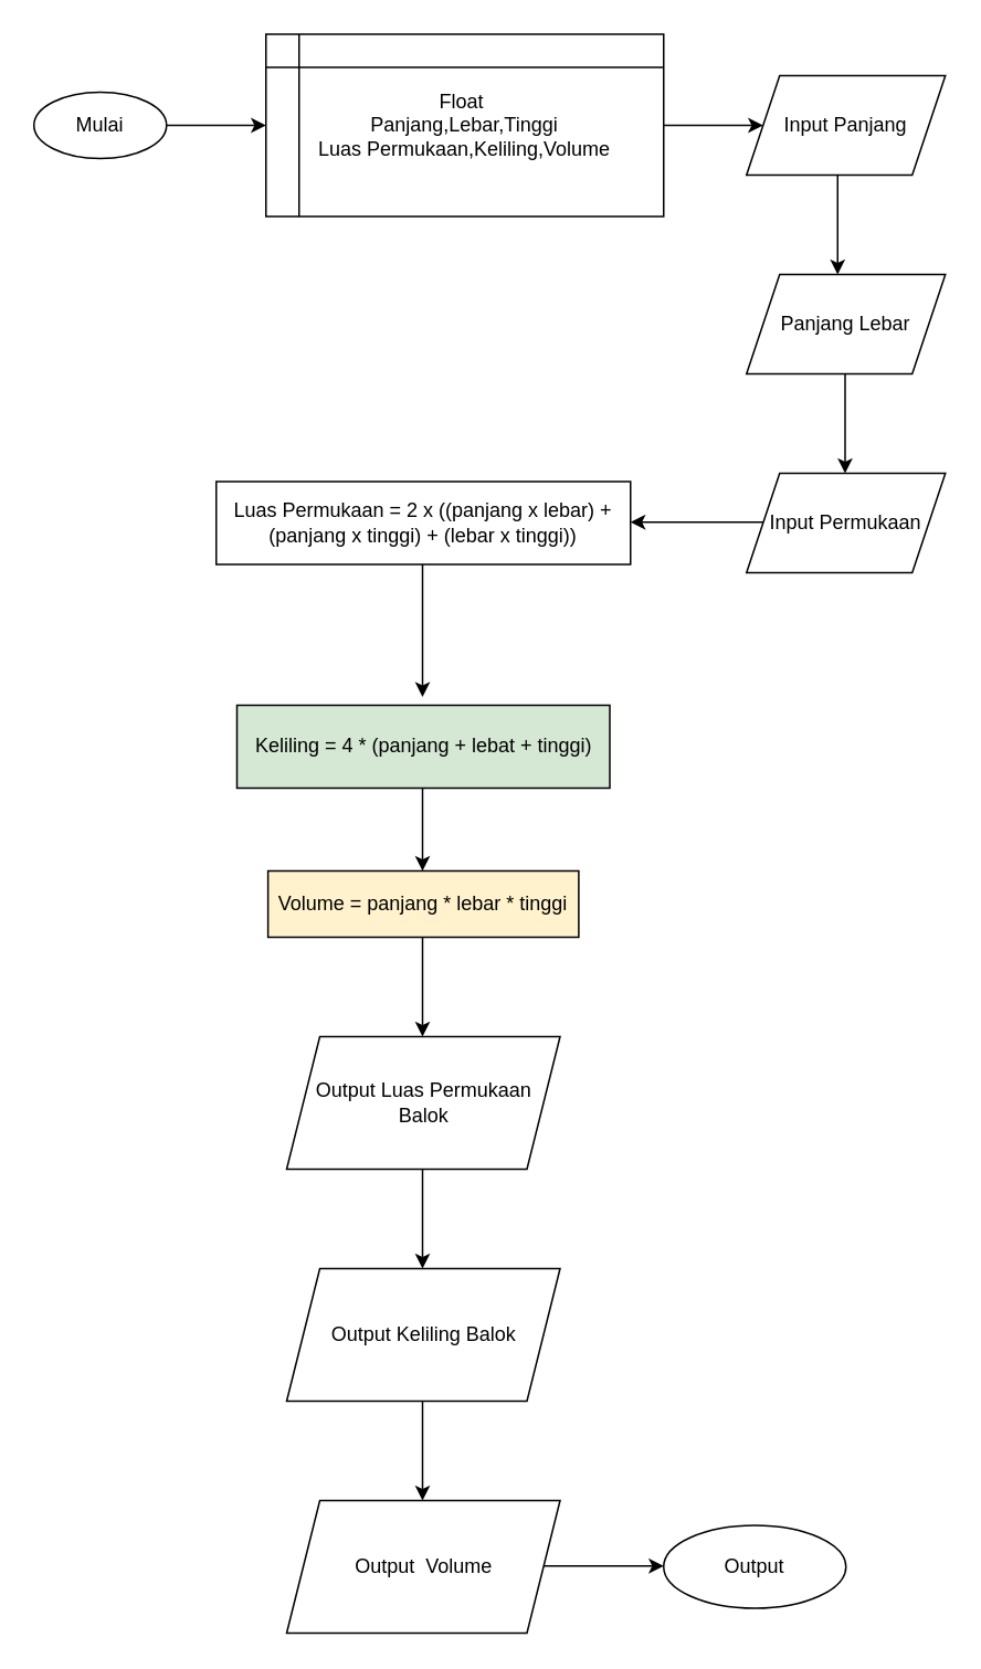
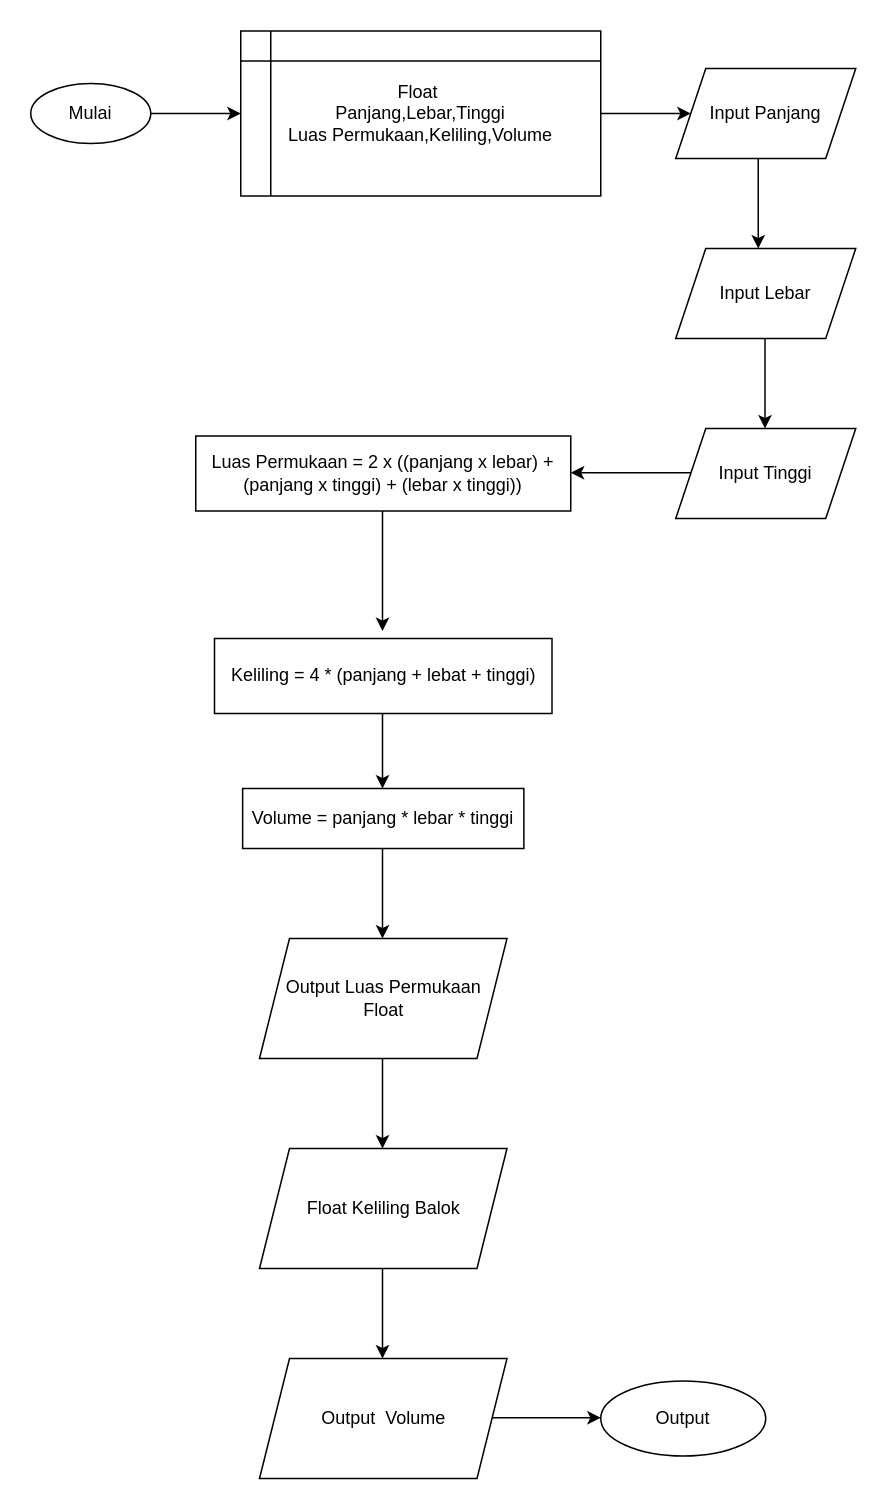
  <mxCell id="0" />
  <mxCell id="1" parent="0" />
  <mxCell id="2" value="Mulai" style="ellipse;whiteSpace=wrap;html=1;" vertex="1" parent="1"><mxGeometry x="20" y="55" width="80" height="40" as="geometry" /></mxCell>
  <mxCell id="3" value="" style="endArrow=classic;html=1;rounded=0;" edge="1" parent="1"><mxGeometry width="50" height="50" relative="1" as="geometry"><mxPoint x="100" y="75" as="sourcePoint" /><mxPoint x="160" y="75" as="targetPoint" /></mxGeometry></mxCell>
  <mxCell id="4" value="Float&amp;nbsp;&lt;br&gt;Panjang,Lebar,Tinggi&lt;br&gt;Luas Permukaan,Keliling,Volume" style="shape=internalStorage;whiteSpace=wrap;html=1;backgroundOutline=1;" vertex="1" parent="1"><mxGeometry x="160" y="20" width="240" height="110" as="geometry" /></mxCell>
  <mxCell id="5" value="Input Panjang" style="shape=parallelogram;perimeter=parallelogramPerimeter;whiteSpace=wrap;html=1;fixedSize=1;" vertex="1" parent="1"><mxGeometry x="450" y="45" width="120" height="60" as="geometry" /></mxCell>
  <mxCell id="6" value="" style="endArrow=classic;html=1;rounded=0;" edge="1" parent="1"><mxGeometry width="50" height="50" relative="1" as="geometry"><mxPoint x="400" y="75" as="sourcePoint" /><mxPoint x="460" y="75" as="targetPoint" /></mxGeometry></mxCell>
  <mxCell id="7" value="" style="endArrow=classic;html=1;rounded=0;" edge="1" parent="1"><mxGeometry width="50" height="50" relative="1" as="geometry"><mxPoint x="505" y="105" as="sourcePoint" /><mxPoint x="505" y="165" as="targetPoint" /></mxGeometry></mxCell>
- <mxCell id="8" value="Panjang Lebar" style="shape=parallelogram;perimeter=parallelogramPerimeter;whiteSpace=wrap;html=1;fixedSize=1;" vertex="1" parent="1"><mxGeometry x="450" y="165" width="120" height="60" as="geometry" /></mxCell>
+ <mxCell id="8" value="Input Lebar" style="shape=parallelogram;perimeter=parallelogramPerimeter;whiteSpace=wrap;html=1;fixedSize=1;" vertex="1" parent="1"><mxGeometry x="450" y="165" width="120" height="60" as="geometry" /></mxCell>
  <mxCell id="9" value="" style="endArrow=classic;html=1;rounded=0;" edge="1" parent="1"><mxGeometry width="50" height="50" relative="1" as="geometry"><mxPoint x="509.5" y="225" as="sourcePoint" /><mxPoint x="509.5" y="285" as="targetPoint" /></mxGeometry></mxCell>
- <mxCell id="10" value="Input Permukaan" style="shape=parallelogram;perimeter=parallelogramPerimeter;whiteSpace=wrap;html=1;fixedSize=1;" vertex="1" parent="1"><mxGeometry x="450" y="285" width="120" height="60" as="geometry" /></mxCell>
+ <mxCell id="10" value="Input Tinggi" style="shape=parallelogram;perimeter=parallelogramPerimeter;whiteSpace=wrap;html=1;fixedSize=1;" vertex="1" parent="1"><mxGeometry x="450" y="285" width="120" height="60" as="geometry" /></mxCell>
  <mxCell id="11" value="" style="endArrow=classic;html=1;rounded=0;" edge="1" parent="1"><mxGeometry width="50" height="50" relative="1" as="geometry"><mxPoint x="460" y="314.5" as="sourcePoint" /><mxPoint x="380" y="314.5" as="targetPoint" /></mxGeometry></mxCell>
  <mxCell id="12" value="Luas Permukaan =&amp;nbsp;2 x ((panjang x lebar) + (panjang x tinggi) + (lebar x tinggi))" style="rounded=0;whiteSpace=wrap;html=1;" vertex="1" parent="1"><mxGeometry x="130" y="290" width="250" height="50" as="geometry" /></mxCell>
  <mxCell id="13" value="" style="endArrow=classic;html=1;rounded=0;" edge="1" parent="1"><mxGeometry width="50" height="50" relative="1" as="geometry"><mxPoint x="254.5" y="340" as="sourcePoint" /><mxPoint x="254.5" y="420" as="targetPoint" /></mxGeometry></mxCell>
- <mxCell id="14" value="Keliling = 4 * (panjang + lebat + tinggi)" style="rounded=0;whiteSpace=wrap;html=1;fillColor=#d5e8d4;" vertex="1" parent="1"><mxGeometry x="142.5" y="425" width="225" height="50" as="geometry" /></mxCell>
+ <mxCell id="14" value="Keliling = 4 * (panjang + lebat + tinggi)" style="rounded=0;whiteSpace=wrap;html=1;" vertex="1" parent="1"><mxGeometry x="142.5" y="425" width="225" height="50" as="geometry" /></mxCell>
  <mxCell id="15" value="" style="endArrow=classic;html=1;rounded=0;" edge="1" parent="1"><mxGeometry width="50" height="50" relative="1" as="geometry"><mxPoint x="254.5" y="475" as="sourcePoint" /><mxPoint x="254.5" y="525" as="targetPoint" /></mxGeometry></mxCell>
- <mxCell id="16" value="Volume = panjang * lebar * tinggi" style="rounded=0;whiteSpace=wrap;html=1;fillColor=#fff2cc;" vertex="1" parent="1"><mxGeometry x="161.25" y="525" width="187.5" height="40" as="geometry" /></mxCell>
+ <mxCell id="16" value="Volume = panjang * lebar * tinggi" style="rounded=0;whiteSpace=wrap;html=1;" vertex="1" parent="1"><mxGeometry x="161.25" y="525" width="187.5" height="40" as="geometry" /></mxCell>
  <mxCell id="17" value="" style="endArrow=classic;html=1;rounded=0;" edge="1" parent="1"><mxGeometry width="50" height="50" relative="1" as="geometry"><mxPoint x="254.5" y="565" as="sourcePoint" /><mxPoint x="254.5" y="625" as="targetPoint" /></mxGeometry></mxCell>
- <mxCell id="18" value="Output Luas Permukaan&lt;br&gt;Balok" style="shape=parallelogram;perimeter=parallelogramPerimeter;whiteSpace=wrap;html=1;fixedSize=1;" vertex="1" parent="1"><mxGeometry x="172.5" y="625" width="165" height="80" as="geometry" /></mxCell>
+ <mxCell id="18" value="Output Luas Permukaan&lt;br&gt;Float" style="shape=parallelogram;perimeter=parallelogramPerimeter;whiteSpace=wrap;html=1;fixedSize=1;" vertex="1" parent="1"><mxGeometry x="172.5" y="625" width="165" height="80" as="geometry" /></mxCell>
  <mxCell id="19" value="" style="endArrow=classic;html=1;rounded=0;" edge="1" parent="1"><mxGeometry width="50" height="50" relative="1" as="geometry"><mxPoint x="254.5" y="705" as="sourcePoint" /><mxPoint x="254.5" y="765" as="targetPoint" /></mxGeometry></mxCell>
- <mxCell id="20" value="Output Keliling Balok" style="shape=parallelogram;perimeter=parallelogramPerimeter;whiteSpace=wrap;html=1;fixedSize=1;" vertex="1" parent="1"><mxGeometry x="172.5" y="765" width="165" height="80" as="geometry" /></mxCell>
+ <mxCell id="20" value="Float Keliling Balok" style="shape=parallelogram;perimeter=parallelogramPerimeter;whiteSpace=wrap;html=1;fixedSize=1;" vertex="1" parent="1"><mxGeometry x="172.5" y="765" width="165" height="80" as="geometry" /></mxCell>
  <mxCell id="21" value="Output&amp;nbsp; Volume" style="shape=parallelogram;perimeter=parallelogramPerimeter;whiteSpace=wrap;html=1;fixedSize=1;" vertex="1" parent="1"><mxGeometry x="172.5" y="905" width="165" height="80" as="geometry" /></mxCell>
  <mxCell id="22" value="" style="endArrow=classic;html=1;rounded=0;" edge="1" parent="1"><mxGeometry width="50" height="50" relative="1" as="geometry"><mxPoint x="254.5" y="845" as="sourcePoint" /><mxPoint x="254.5" y="905" as="targetPoint" /></mxGeometry></mxCell>
  <mxCell id="23" value="" style="endArrow=classic;html=1;rounded=0;" edge="1" parent="1"><mxGeometry width="50" height="50" relative="1" as="geometry"><mxPoint x="327.5" y="944.5" as="sourcePoint" /><mxPoint x="400" y="944.5" as="targetPoint" /></mxGeometry></mxCell>
  <mxCell id="24" value="Output" style="ellipse;whiteSpace=wrap;html=1;" vertex="1" parent="1"><mxGeometry x="400" y="920" width="110" height="50" as="geometry" /></mxCell>
